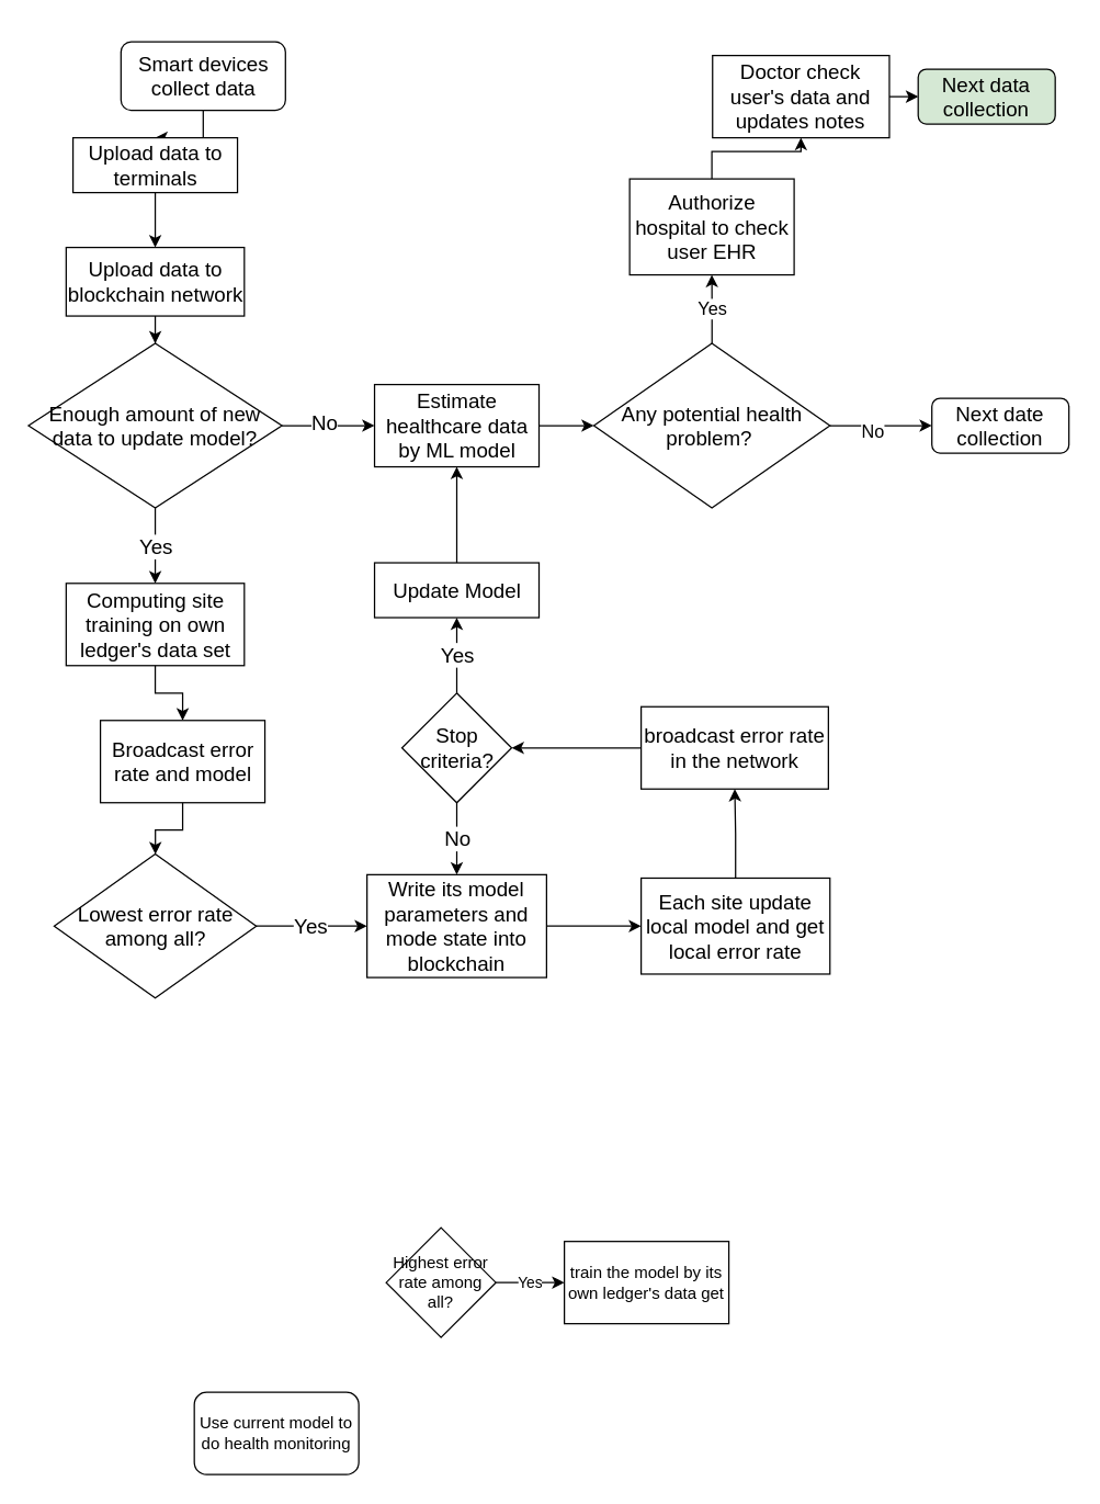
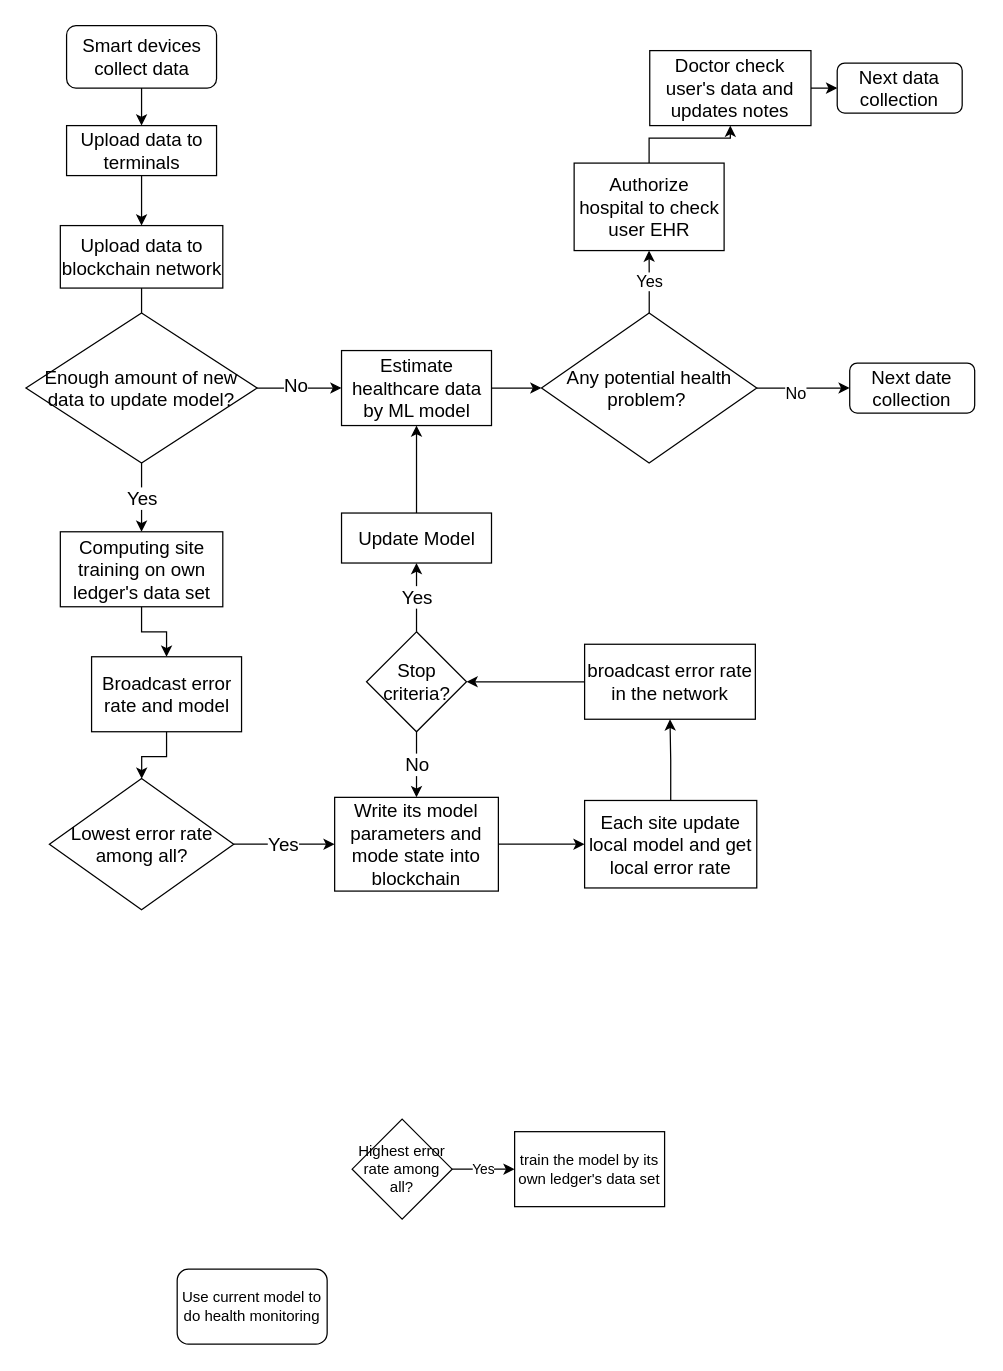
  <mxCell id="0" />
  <mxCell id="1" parent="0" />
  <mxCell id="2" style="edgeStyle=orthogonalEdgeStyle;rounded=0;orthogonalLoop=1;jettySize=auto;html=1;entryX=0.5;entryY=0;entryDx=0;entryDy=0;" parent="1" source="3" target="5" edge="1"><mxGeometry relative="1" as="geometry" /></mxCell>
- <mxCell id="3" value="&lt;font style=&quot;font-size: 15px&quot;&gt;Smart devices collect data&lt;/font&gt;" style="rounded=1;whiteSpace=wrap;html=1;fontSize=12;glass=0;strokeWidth=1;shadow=0;" parent="1" vertex="1"><mxGeometry x="87.5" y="30" width="120" height="50" as="geometry" /></mxCell>
+ <mxCell id="3" value="&lt;font style=&quot;font-size: 15px&quot;&gt;Smart devices collect data&lt;/font&gt;" style="rounded=1;whiteSpace=wrap;html=1;fontSize=12;glass=0;strokeWidth=1;shadow=0;" parent="1" vertex="1"><mxGeometry x="52.5" y="20" width="120" height="50" as="geometry" /></mxCell>
  <mxCell id="4" value="" style="edgeStyle=orthogonalEdgeStyle;rounded=0;orthogonalLoop=1;jettySize=auto;html=1;" parent="1" source="5" target="7" edge="1"><mxGeometry relative="1" as="geometry" /></mxCell>
  <mxCell id="5" value="&lt;font style=&quot;font-size: 15px&quot;&gt;Upload data to terminals&lt;/font&gt;" style="rounded=0;whiteSpace=wrap;html=1;" parent="1" vertex="1"><mxGeometry x="52.5" y="100" width="120" height="40" as="geometry" /></mxCell>
- <mxCell id="6" value="" style="edgeStyle=orthogonalEdgeStyle;rounded=0;orthogonalLoop=1;jettySize=auto;html=1;fontSize=13;" edge="1" parent="1" source="7" target="42"><mxGeometry relative="1" as="geometry" /></mxCell>
+ <mxCell id="6" value="" style="edgeStyle=orthogonalEdgeStyle;rounded=0;orthogonalLoop=1;jettySize=auto;html=1;fontSize=13;endArrow=none;" edge="1" parent="1" source="7" target="42"><mxGeometry relative="1" as="geometry" /></mxCell>
  <mxCell id="7" value="&lt;font style=&quot;font-size: 15px&quot;&gt;Upload data to blockchain network&lt;/font&gt;" style="whiteSpace=wrap;html=1;rounded=0;" parent="1" vertex="1"><mxGeometry x="47.5" y="180" width="130" height="50" as="geometry" /></mxCell>
  <mxCell id="8" value="&lt;font style=&quot;font-size: 13px&quot;&gt;Yes&lt;/font&gt;" style="edgeStyle=orthogonalEdgeStyle;rounded=0;orthogonalLoop=1;jettySize=auto;html=1;" parent="1" source="11" target="13" edge="1"><mxGeometry relative="1" as="geometry" /></mxCell>
  <mxCell id="9" value="" style="edgeStyle=orthogonalEdgeStyle;rounded=0;orthogonalLoop=1;jettySize=auto;html=1;" parent="1" source="11" target="18" edge="1"><mxGeometry relative="1" as="geometry" /></mxCell>
  <mxCell id="10" value="&lt;font style=&quot;font-size: 13px&quot;&gt;No&lt;/font&gt;" style="edgeLabel;html=1;align=center;verticalAlign=middle;resizable=0;points=[];" parent="9" vertex="1" connectable="0"><mxGeometry x="-0.164" y="-3" relative="1" as="geometry"><mxPoint as="offset" /></mxGeometry></mxCell>
  <mxCell id="11" value="&lt;font style=&quot;font-size: 15px&quot;&gt;Any potential health problem?&amp;nbsp;&lt;/font&gt;" style="rhombus;whiteSpace=wrap;html=1;rounded=0;" parent="1" vertex="1"><mxGeometry x="432.5" y="250" width="172.25" height="120" as="geometry" /></mxCell>
  <mxCell id="12" value="" style="edgeStyle=orthogonalEdgeStyle;rounded=0;orthogonalLoop=1;jettySize=auto;html=1;" parent="1" source="13" target="17" edge="1"><mxGeometry relative="1" as="geometry" /></mxCell>
  <mxCell id="13" value="&lt;font style=&quot;font-size: 15px&quot;&gt;Authorize hospital to check user EHR&lt;/font&gt;" style="whiteSpace=wrap;html=1;rounded=0;" parent="1" vertex="1"><mxGeometry x="458.62" y="130" width="120" height="70" as="geometry" /></mxCell>
  <mxCell id="14" style="edgeStyle=orthogonalEdgeStyle;rounded=0;orthogonalLoop=1;jettySize=auto;html=1;" parent="1" source="15" target="11" edge="1"><mxGeometry relative="1" as="geometry" /></mxCell>
  <mxCell id="15" value="&lt;span&gt;&lt;font style=&quot;font-size: 15px&quot;&gt;Estimate healthcare data by ML model&lt;/font&gt;&lt;/span&gt;" style="whiteSpace=wrap;html=1;rounded=0;" parent="1" vertex="1"><mxGeometry x="272.5" y="280" width="120" height="60" as="geometry" /></mxCell>
  <mxCell id="16" value="" style="edgeStyle=orthogonalEdgeStyle;rounded=0;orthogonalLoop=1;jettySize=auto;html=1;" parent="1" source="17" target="19" edge="1"><mxGeometry relative="1" as="geometry" /></mxCell>
  <mxCell id="17" value="&lt;font style=&quot;font-size: 15px&quot;&gt;Doctor check user's data and updates notes&lt;/font&gt;" style="whiteSpace=wrap;html=1;rounded=0;" parent="1" vertex="1"><mxGeometry x="519.12" y="40" width="129" height="60" as="geometry" /></mxCell>
  <mxCell id="18" value="&lt;font style=&quot;font-size: 15px&quot;&gt;Next date collection&lt;/font&gt;" style="rounded=1;whiteSpace=wrap;html=1;" parent="1" vertex="1"><mxGeometry x="679.12" y="290" width="100" height="40" as="geometry" /></mxCell>
- <mxCell id="19" value="&lt;font style=&quot;font-size: 15px&quot;&gt;Next data collection&lt;/font&gt;" style="rounded=1;whiteSpace=wrap;html=1;fillColor=#d5e8d4;" parent="1" vertex="1"><mxGeometry x="669.12" y="50" width="100" height="40" as="geometry" /></mxCell>
+ <mxCell id="19" value="&lt;font style=&quot;font-size: 15px&quot;&gt;Next data collection&lt;/font&gt;" style="rounded=1;whiteSpace=wrap;html=1;" parent="1" vertex="1"><mxGeometry x="669.12" y="50" width="100" height="40" as="geometry" /></mxCell>
  <mxCell id="20" value="" style="edgeStyle=orthogonalEdgeStyle;rounded=0;orthogonalLoop=1;jettySize=auto;html=1;exitX=0.5;exitY=1;exitDx=0;exitDy=0;" edge="1" parent="1" source="29" target="24"><mxGeometry relative="1" as="geometry" /></mxCell>
  <mxCell id="21" value="" style="edgeStyle=orthogonalEdgeStyle;rounded=0;orthogonalLoop=1;jettySize=auto;html=1;" edge="1" parent="1" source="22" target="29"><mxGeometry relative="1" as="geometry" /></mxCell>
  <mxCell id="22" value="&lt;font style=&quot;font-size: 15px&quot;&gt;Computing site training on own ledger's data set&lt;/font&gt;" style="rounded=0;whiteSpace=wrap;html=1;" vertex="1" parent="1"><mxGeometry x="47.5" y="425" width="130" height="60" as="geometry" /></mxCell>
  <mxCell id="23" value="Yes" style="edgeStyle=orthogonalEdgeStyle;rounded=0;orthogonalLoop=1;jettySize=auto;html=1;entryX=0;entryY=0.5;entryDx=0;entryDy=0;fontSize=15;" edge="1" parent="1" source="24" target="26"><mxGeometry relative="1" as="geometry" /></mxCell>
  <mxCell id="24" value="&lt;font style=&quot;font-size: 15px&quot;&gt;Lowest error rate among all?&lt;/font&gt;" style="rhombus;whiteSpace=wrap;html=1;rounded=0;" vertex="1" parent="1"><mxGeometry x="38.75" y="622.5" width="147.5" height="105" as="geometry" /></mxCell>
  <mxCell id="25" style="edgeStyle=orthogonalEdgeStyle;rounded=0;orthogonalLoop=1;jettySize=auto;html=1;entryX=0;entryY=0.5;entryDx=0;entryDy=0;fontSize=15;" edge="1" parent="1" source="26" target="28"><mxGeometry relative="1" as="geometry" /></mxCell>
  <mxCell id="26" value="&lt;font style=&quot;font-size: 15px&quot;&gt;Write its model parameters and mode state into blockchain&lt;/font&gt;" style="rounded=0;whiteSpace=wrap;html=1;" vertex="1" parent="1"><mxGeometry x="267" y="637.5" width="131" height="75" as="geometry" /></mxCell>
  <mxCell id="27" style="edgeStyle=orthogonalEdgeStyle;rounded=0;orthogonalLoop=1;jettySize=auto;html=1;entryX=0.5;entryY=1;entryDx=0;entryDy=0;fontSize=15;" edge="1" parent="1" source="28" target="31"><mxGeometry relative="1" as="geometry" /></mxCell>
  <mxCell id="28" value="&lt;font style=&quot;font-size: 15px&quot;&gt;Each site update local model and get local error rate&lt;/font&gt;" style="whiteSpace=wrap;html=1;rounded=0;" vertex="1" parent="1"><mxGeometry x="467" y="640" width="137.75" height="70" as="geometry" /></mxCell>
  <mxCell id="29" value="&lt;font style=&quot;font-size: 15px&quot;&gt;Broadcast error rate and model&lt;/font&gt;" style="whiteSpace=wrap;html=1;rounded=0;" vertex="1" parent="1"><mxGeometry x="72.5" y="525" width="120" height="60" as="geometry" /></mxCell>
  <mxCell id="30" style="edgeStyle=orthogonalEdgeStyle;rounded=0;orthogonalLoop=1;jettySize=auto;html=1;entryX=1;entryY=0.5;entryDx=0;entryDy=0;fontSize=15;" edge="1" parent="1" source="31" target="37"><mxGeometry relative="1" as="geometry" /></mxCell>
  <mxCell id="31" value="&lt;span&gt;&lt;font style=&quot;font-size: 15px&quot;&gt;broadcast error rate in the network&lt;/font&gt;&lt;/span&gt;" style="whiteSpace=wrap;html=1;rounded=0;" vertex="1" parent="1"><mxGeometry x="467" y="515" width="136.62" height="60" as="geometry" /></mxCell>
  <mxCell id="32" value="Yes" style="edgeStyle=orthogonalEdgeStyle;rounded=0;orthogonalLoop=1;jettySize=auto;html=1;" edge="1" parent="1" source="33" target="34"><mxGeometry relative="1" as="geometry" /></mxCell>
  <mxCell id="33" value="&lt;span&gt;Highest error rate among all?&lt;/span&gt;" style="rhombus;whiteSpace=wrap;html=1;rounded=0;" vertex="1" parent="1"><mxGeometry x="281" y="895" width="80" height="80" as="geometry" /></mxCell>
- <mxCell id="34" value="train the model by its own ledger's data get" style="whiteSpace=wrap;html=1;rounded=0;" vertex="1" parent="1"><mxGeometry x="411" y="905" width="120" height="60" as="geometry" /></mxCell>
+ <mxCell id="34" value="train the model by its own ledger's data set" style="whiteSpace=wrap;html=1;rounded=0;" vertex="1" parent="1"><mxGeometry x="411" y="905" width="120" height="60" as="geometry" /></mxCell>
  <mxCell id="35" value="Yes" style="edgeStyle=orthogonalEdgeStyle;rounded=0;orthogonalLoop=1;jettySize=auto;html=1;entryX=0.5;entryY=1;entryDx=0;entryDy=0;fontSize=15;" edge="1" parent="1" source="37" target="44"><mxGeometry relative="1" as="geometry" /></mxCell>
  <mxCell id="36" value="No" style="edgeStyle=orthogonalEdgeStyle;rounded=0;orthogonalLoop=1;jettySize=auto;html=1;fontSize=15;" edge="1" parent="1" source="37" target="26"><mxGeometry relative="1" as="geometry"><Array as="points"><mxPoint x="332.5" y="610" /><mxPoint x="332.5" y="610" /></Array></mxGeometry></mxCell>
  <mxCell id="37" value="&lt;font style=&quot;font-size: 15px&quot;&gt;Stop criteria?&lt;/font&gt;" style="rhombus;whiteSpace=wrap;html=1;" vertex="1" parent="1"><mxGeometry x="292.5" y="505" width="80" height="80" as="geometry" /></mxCell>
  <mxCell id="38" value="Use current model to do health monitoring" style="rounded=1;whiteSpace=wrap;html=1;" vertex="1" parent="1"><mxGeometry x="141" y="1015" width="120" height="60" as="geometry" /></mxCell>
  <mxCell id="39" style="edgeStyle=orthogonalEdgeStyle;rounded=0;orthogonalLoop=1;jettySize=auto;html=1;entryX=0;entryY=0.5;entryDx=0;entryDy=0;fontSize=15;" edge="1" parent="1" source="42" target="15"><mxGeometry relative="1" as="geometry" /></mxCell>
  <mxCell id="40" value="No" style="edgeLabel;html=1;align=center;verticalAlign=middle;resizable=0;points=[];fontSize=15;" vertex="1" connectable="0" parent="39"><mxGeometry x="-0.113" y="3" relative="1" as="geometry"><mxPoint as="offset" /></mxGeometry></mxCell>
  <mxCell id="41" value="Yes" style="edgeStyle=orthogonalEdgeStyle;rounded=0;orthogonalLoop=1;jettySize=auto;html=1;entryX=0.5;entryY=0;entryDx=0;entryDy=0;fontSize=15;" edge="1" parent="1" source="42" target="22"><mxGeometry relative="1" as="geometry" /></mxCell>
  <mxCell id="42" value="&lt;font style=&quot;font-size: 15px&quot;&gt;Enough amount of new&lt;font style=&quot;font-size: 15px&quot;&gt; &lt;/font&gt;data to update model?&lt;/font&gt;" style="rhombus;whiteSpace=wrap;html=1;rounded=0;" vertex="1" parent="1"><mxGeometry x="20" y="250" width="185" height="120" as="geometry" /></mxCell>
  <mxCell id="43" style="edgeStyle=orthogonalEdgeStyle;rounded=0;orthogonalLoop=1;jettySize=auto;html=1;entryX=0.5;entryY=1;entryDx=0;entryDy=0;fontSize=15;" edge="1" parent="1" source="44" target="15"><mxGeometry relative="1" as="geometry" /></mxCell>
  <mxCell id="44" value="&lt;font style=&quot;font-size: 15px&quot;&gt;Update Model&lt;/font&gt;" style="whiteSpace=wrap;html=1;rounded=0;" vertex="1" parent="1"><mxGeometry x="272.5" y="410" width="120" height="40" as="geometry" /></mxCell>
